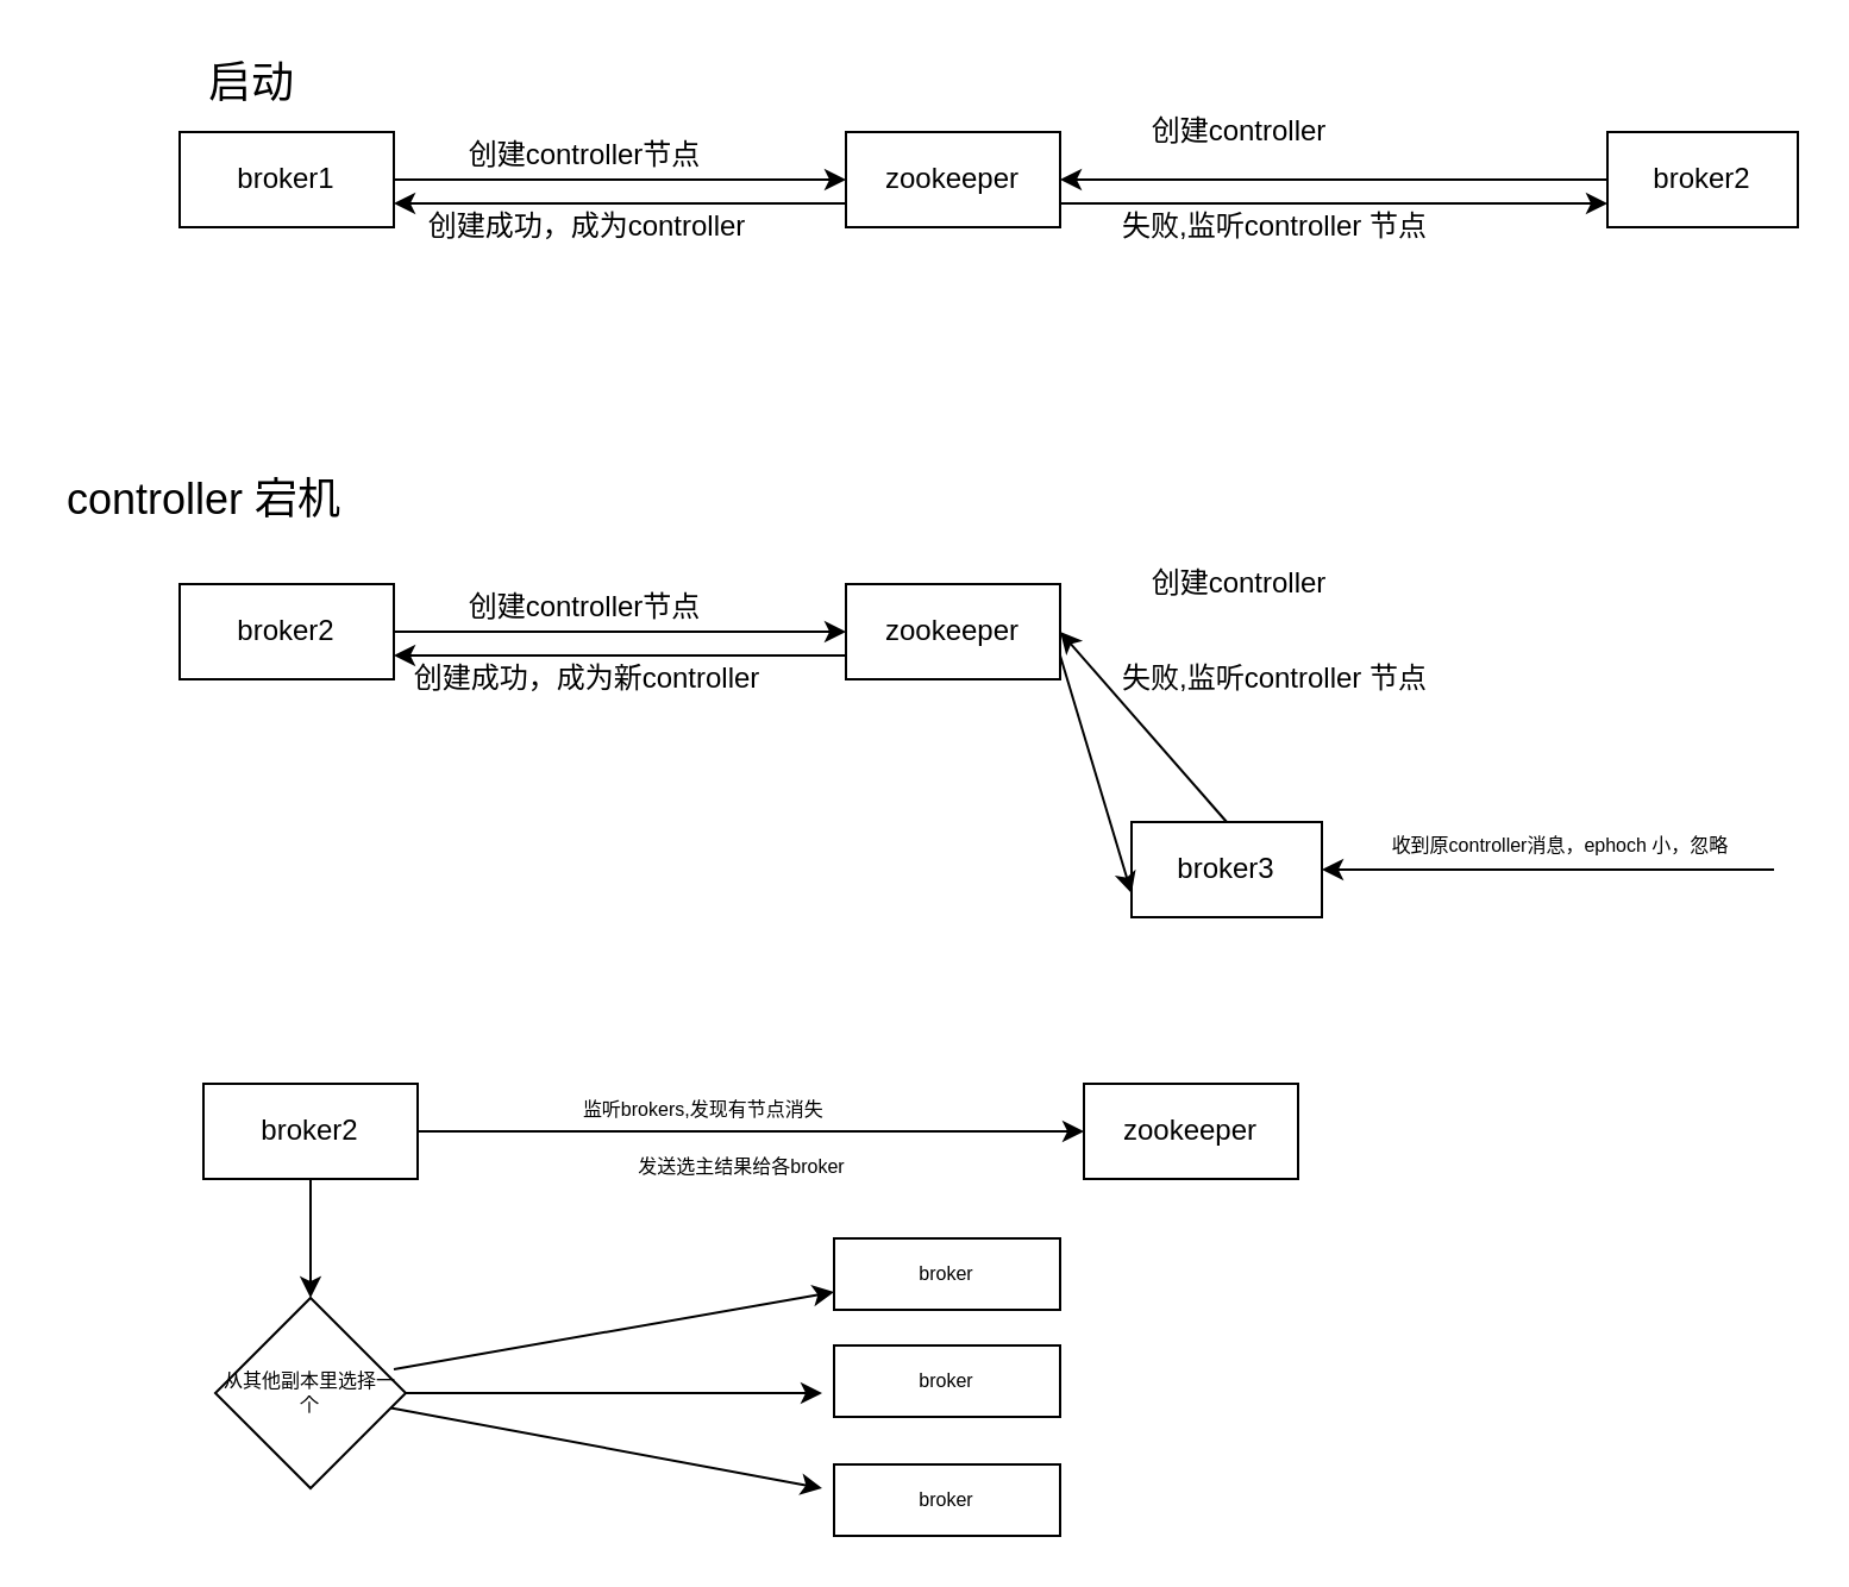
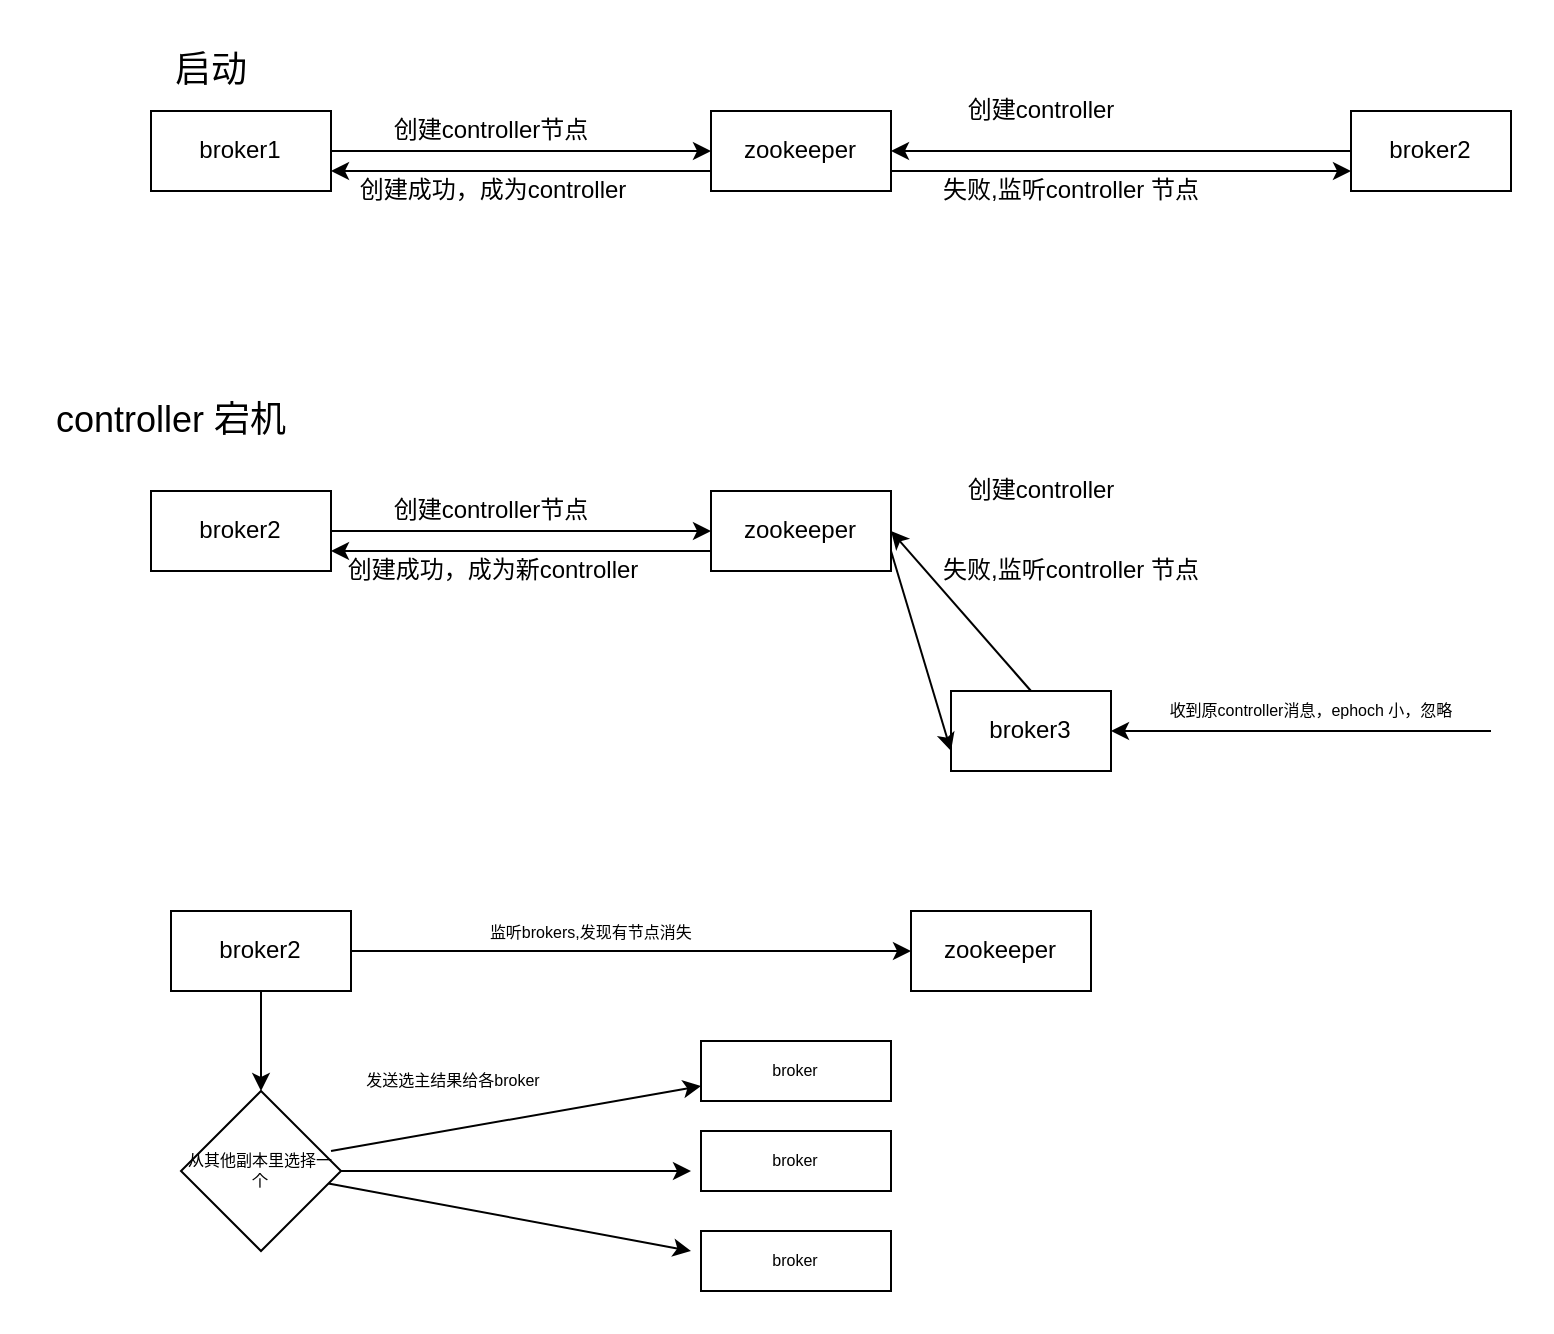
  <mxCell id="0" />
  <mxCell id="1" parent="0" />
  <mxCell id="2" style="edgeStyle=orthogonalEdgeStyle;rounded=0;orthogonalLoop=1;jettySize=auto;html=1;entryX=0;entryY=0.5;entryDx=0;entryDy=0;" parent="1" source="3" target="4" edge="1"><mxGeometry relative="1" as="geometry" /></mxCell>
  <mxCell id="3" value="broker1" style="rounded=0;whiteSpace=wrap;html=1;" parent="1" vertex="1"><mxGeometry x="75" y="55" width="90" height="40" as="geometry" /></mxCell>
  <mxCell id="4" value="zookeeper" style="rounded=0;whiteSpace=wrap;html=1;" parent="1" vertex="1"><mxGeometry x="355" y="55" width="90" height="40" as="geometry" /></mxCell>
  <mxCell id="5" value="创建controller节点" style="text;html=1;align=center;verticalAlign=middle;resizable=0;points=[];autosize=1;" parent="1" vertex="1"><mxGeometry x="190" y="55" width="110" height="20" as="geometry" /></mxCell>
  <mxCell id="6" value="" style="endArrow=classic;html=1;entryX=1;entryY=0.75;entryDx=0;entryDy=0;exitX=0;exitY=0.75;exitDx=0;exitDy=0;" parent="1" source="4" target="3" edge="1"><mxGeometry width="50" height="50" relative="1" as="geometry"><mxPoint x="385" y="225" as="sourcePoint" /><mxPoint x="435" y="175" as="targetPoint" /></mxGeometry></mxCell>
  <mxCell id="7" value="创建成功，成为controller" style="text;html=1;align=center;verticalAlign=middle;resizable=0;points=[];autosize=1;" parent="1" vertex="1"><mxGeometry x="171" y="85" width="150" height="20" as="geometry" /></mxCell>
  <mxCell id="8" style="edgeStyle=orthogonalEdgeStyle;rounded=0;orthogonalLoop=1;jettySize=auto;html=1;entryX=1;entryY=0.5;entryDx=0;entryDy=0;" parent="1" source="9" target="4" edge="1"><mxGeometry relative="1" as="geometry" /></mxCell>
  <mxCell id="9" value="broker2" style="rounded=0;whiteSpace=wrap;html=1;" parent="1" vertex="1"><mxGeometry x="675" y="55" width="80" height="40" as="geometry" /></mxCell>
  <mxCell id="10" value="创建controller" style="text;html=1;align=center;verticalAlign=middle;resizable=0;points=[];autosize=1;" parent="1" vertex="1"><mxGeometry x="475" y="45" width="90" height="20" as="geometry" /></mxCell>
  <mxCell id="11" value="" style="endArrow=classic;html=1;exitX=1;exitY=0.75;exitDx=0;exitDy=0;entryX=0;entryY=0.75;entryDx=0;entryDy=0;" parent="1" source="4" target="9" edge="1"><mxGeometry width="50" height="50" relative="1" as="geometry"><mxPoint x="385" y="225" as="sourcePoint" /><mxPoint x="435" y="175" as="targetPoint" /></mxGeometry></mxCell>
  <mxCell id="12" value="失败,监听controller 节点" style="text;html=1;align=center;verticalAlign=middle;resizable=0;points=[];autosize=1;" parent="1" vertex="1"><mxGeometry x="465" y="85" width="140" height="20" as="geometry" /></mxCell>
  <mxCell id="13" value="controller 宕机" style="text;html=1;align=center;verticalAlign=middle;resizable=0;points=[];autosize=1;strokeWidth=12;fontSize=18;" parent="1" vertex="1"><mxGeometry x="20" y="195" width="130" height="30" as="geometry" /></mxCell>
  <mxCell id="14" style="edgeStyle=orthogonalEdgeStyle;rounded=0;orthogonalLoop=1;jettySize=auto;html=1;entryX=0;entryY=0.5;entryDx=0;entryDy=0;" parent="1" source="15" target="16" edge="1"><mxGeometry relative="1" as="geometry" /></mxCell>
  <mxCell id="15" value="broker2" style="rounded=0;whiteSpace=wrap;html=1;" parent="1" vertex="1"><mxGeometry x="75" y="245" width="90" height="40" as="geometry" /></mxCell>
  <mxCell id="16" value="zookeeper" style="rounded=0;whiteSpace=wrap;html=1;" parent="1" vertex="1"><mxGeometry x="355" y="245" width="90" height="40" as="geometry" /></mxCell>
  <mxCell id="17" value="创建controller节点" style="text;html=1;align=center;verticalAlign=middle;resizable=0;points=[];autosize=1;" parent="1" vertex="1"><mxGeometry x="190" y="245" width="110" height="20" as="geometry" /></mxCell>
  <mxCell id="18" value="" style="endArrow=classic;html=1;entryX=1;entryY=0.75;entryDx=0;entryDy=0;exitX=0;exitY=0.75;exitDx=0;exitDy=0;" parent="1" source="16" target="15" edge="1"><mxGeometry width="50" height="50" relative="1" as="geometry"><mxPoint x="385" y="415" as="sourcePoint" /><mxPoint x="435" y="365" as="targetPoint" /></mxGeometry></mxCell>
  <mxCell id="19" value="创建成功，成为新controller" style="text;html=1;align=center;verticalAlign=middle;resizable=0;points=[];autosize=1;" parent="1" vertex="1"><mxGeometry x="166" y="275" width="160" height="20" as="geometry" /></mxCell>
  <mxCell id="20" style="rounded=0;orthogonalLoop=1;jettySize=auto;html=1;entryX=1;entryY=0.5;entryDx=0;entryDy=0;exitX=0.5;exitY=0;exitDx=0;exitDy=0;" parent="1" source="21" target="16" edge="1"><mxGeometry relative="1" as="geometry" /></mxCell>
  <mxCell id="21" value="broker3" style="rounded=0;whiteSpace=wrap;html=1;" parent="1" vertex="1"><mxGeometry x="475" y="345" width="80" height="40" as="geometry" /></mxCell>
  <mxCell id="22" value="创建controller" style="text;html=1;align=center;verticalAlign=middle;resizable=0;points=[];autosize=1;" parent="1" vertex="1"><mxGeometry x="475" y="235" width="90" height="20" as="geometry" /></mxCell>
  <mxCell id="23" value="" style="endArrow=classic;html=1;exitX=1;exitY=0.75;exitDx=0;exitDy=0;entryX=0;entryY=0.75;entryDx=0;entryDy=0;" parent="1" source="16" target="21" edge="1"><mxGeometry width="50" height="50" relative="1" as="geometry"><mxPoint x="385" y="415" as="sourcePoint" /><mxPoint x="435" y="365" as="targetPoint" /></mxGeometry></mxCell>
  <mxCell id="24" value="失败,监听controller 节点" style="text;html=1;align=center;verticalAlign=middle;resizable=0;points=[];autosize=1;" parent="1" vertex="1"><mxGeometry x="465" y="275" width="140" height="20" as="geometry" /></mxCell>
  <mxCell id="25" value="" style="endArrow=classic;html=1;fontSize=18;entryX=1;entryY=0.5;entryDx=0;entryDy=0;" parent="1" target="21" edge="1"><mxGeometry width="50" height="50" relative="1" as="geometry"><mxPoint x="745" y="365" as="sourcePoint" /><mxPoint x="725" y="365" as="targetPoint" /></mxGeometry></mxCell>
  <mxCell id="26" value="收到原controller消息，ephoch 小，忽略" style="text;html=1;align=center;verticalAlign=middle;resizable=0;points=[];autosize=1;fontSize=8;" parent="1" vertex="1"><mxGeometry x="570" y="345" width="170" height="20" as="geometry" /></mxCell>
  <mxCell id="27" value="启动" style="text;html=1;align=center;verticalAlign=middle;resizable=0;points=[];autosize=1;strokeWidth=12;fontSize=18;" parent="1" vertex="1"><mxGeometry x="80" y="20" width="50" height="30" as="geometry" /></mxCell>
  <mxCell id="28" style="edgeStyle=orthogonalEdgeStyle;rounded=0;orthogonalLoop=1;jettySize=auto;html=1;entryX=0;entryY=0.5;entryDx=0;entryDy=0;fontSize=8;" parent="1" source="31" target="32" edge="1"><mxGeometry relative="1" as="geometry" /></mxCell>
  <mxCell id="29" value="监听brokers,发现有节点消失&amp;nbsp;" style="edgeLabel;html=1;align=center;verticalAlign=middle;resizable=0;points=[];fontSize=8;" parent="28" vertex="1" connectable="0"><mxGeometry x="-0.104" y="3" relative="1" as="geometry"><mxPoint x="-5" y="-7" as="offset" /></mxGeometry></mxCell>
  <mxCell id="30" style="edgeStyle=orthogonalEdgeStyle;rounded=0;orthogonalLoop=1;jettySize=auto;html=1;entryX=0.5;entryY=0;entryDx=0;entryDy=0;fontSize=8;fontColor=#000000;" parent="1" source="31" target="35" edge="1"><mxGeometry relative="1" as="geometry" /></mxCell>
  <mxCell id="31" value="broker2" style="rounded=0;whiteSpace=wrap;html=1;" parent="1" vertex="1"><mxGeometry x="85" y="455" width="90" height="40" as="geometry" /></mxCell>
  <mxCell id="32" value="zookeeper" style="rounded=0;whiteSpace=wrap;html=1;" parent="1" vertex="1"><mxGeometry x="455" y="455" width="90" height="40" as="geometry" /></mxCell>
  <mxCell id="33" style="edgeStyle=none;rounded=0;orthogonalLoop=1;jettySize=auto;html=1;fontSize=8;fontColor=#000000;" parent="1" source="35" edge="1"><mxGeometry relative="1" as="geometry"><mxPoint x="345" y="585" as="targetPoint" /></mxGeometry></mxCell>
  <mxCell id="34" style="edgeStyle=none;rounded=0;orthogonalLoop=1;jettySize=auto;html=1;fontSize=8;fontColor=#000000;" parent="1" source="35" edge="1"><mxGeometry relative="1" as="geometry"><mxPoint x="345" y="625" as="targetPoint" /></mxGeometry></mxCell>
  <mxCell id="35" value="从其他副本里选择一个" style="rhombus;whiteSpace=wrap;html=1;strokeWidth=1;fontSize=8;" parent="1" vertex="1"><mxGeometry x="90" y="545" width="80" height="80" as="geometry" /></mxCell>
  <mxCell id="36" value="broker" style="rounded=0;whiteSpace=wrap;html=1;strokeWidth=1;fontSize=8;fontColor=#000000;" parent="1" vertex="1"><mxGeometry x="350" y="520" width="95" height="30" as="geometry" /></mxCell>
  <mxCell id="37" value="broker" style="rounded=0;whiteSpace=wrap;html=1;strokeWidth=1;fontSize=8;fontColor=#000000;" parent="1" vertex="1"><mxGeometry x="350" y="565" width="95" height="30" as="geometry" /></mxCell>
  <mxCell id="38" value="broker" style="rounded=0;whiteSpace=wrap;html=1;strokeWidth=1;fontSize=8;fontColor=#000000;" parent="1" vertex="1"><mxGeometry x="350" y="615" width="95" height="30" as="geometry" /></mxCell>
  <mxCell id="39" value="" style="endArrow=classic;html=1;fontSize=8;fontColor=#000000;entryX=0;entryY=0.75;entryDx=0;entryDy=0;" parent="1" target="36" edge="1"><mxGeometry width="50" height="50" relative="1" as="geometry"><mxPoint x="165" y="575" as="sourcePoint" /><mxPoint x="215" y="525" as="targetPoint" /></mxGeometry></mxCell>
- <mxCell id="40" value="发送选主结果给各broker" style="text;html=1;align=center;verticalAlign=middle;resizable=0;points=[];autosize=1;fontSize=8;fontColor=#000000;" parent="1" vertex="1"><mxGeometry x="256" y="480" width="110" height="20" as="geometry" /></mxCell>
+ <mxCell id="40" value="发送选主结果给各broker" style="text;html=1;align=center;verticalAlign=middle;resizable=0;points=[];autosize=1;fontSize=8;fontColor=#000000;" parent="1" vertex="1"><mxGeometry x="171" y="530" width="110" height="20" as="geometry" /></mxCell>
